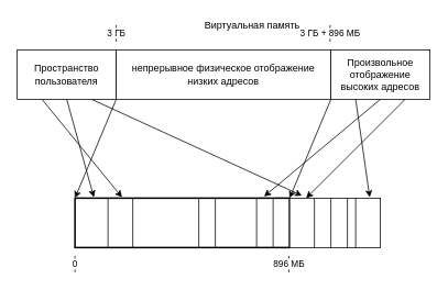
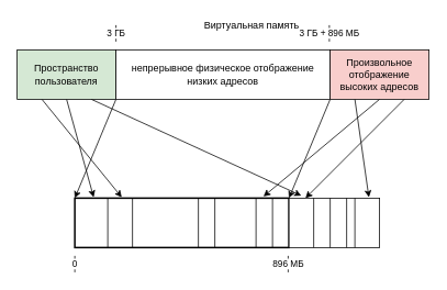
  <mxCell id="0" />
  <mxCell id="1" parent="0" />
  <mxCell id="2" style="edgeStyle=none;rounded=0;orthogonalLoop=1;jettySize=auto;html=1;exitX=0.25;exitY=1;exitDx=0;exitDy=0;entryX=0.219;entryY=-0.017;entryDx=0;entryDy=0;entryPerimeter=0;" edge="1" parent="1" source="5" target="13"><mxGeometry relative="1" as="geometry" /></mxCell>
  <mxCell id="3" style="edgeStyle=none;rounded=0;orthogonalLoop=1;jettySize=auto;html=1;exitX=0.5;exitY=1;exitDx=0;exitDy=0;entryX=0.088;entryY=-0.017;entryDx=0;entryDy=0;entryPerimeter=0;" edge="1" parent="1" source="5" target="13"><mxGeometry relative="1" as="geometry" /></mxCell>
  <mxCell id="4" style="edgeStyle=none;rounded=0;orthogonalLoop=1;jettySize=auto;html=1;exitX=0.75;exitY=1;exitDx=0;exitDy=0;entryX=0.136;entryY=-0.05;entryDx=0;entryDy=0;entryPerimeter=0;" edge="1" parent="1" source="5" target="20"><mxGeometry relative="1" as="geometry" /></mxCell>
- <mxCell id="5" value="Пространство пользователя" style="rounded=0;whiteSpace=wrap;html=1;" vertex="1" parent="1"><mxGeometry x="20" y="60" width="120" height="60" as="geometry" /></mxCell>
+ <mxCell id="5" value="Пространство пользователя" style="rounded=0;whiteSpace=wrap;html=1;fillColor=#d5e8d4;" vertex="1" parent="1"><mxGeometry x="20" y="60" width="120" height="60" as="geometry" /></mxCell>
  <mxCell id="6" style="rounded=0;orthogonalLoop=1;jettySize=auto;html=1;exitX=1;exitY=1;exitDx=0;exitDy=0;entryX=1;entryY=0;entryDx=0;entryDy=0;" edge="1" parent="1" source="8" target="13"><mxGeometry relative="1" as="geometry" /></mxCell>
  <mxCell id="7" style="edgeStyle=none;rounded=0;orthogonalLoop=1;jettySize=auto;html=1;exitX=0;exitY=1;exitDx=0;exitDy=0;entryX=0;entryY=0;entryDx=0;entryDy=0;" edge="1" parent="1" source="8" target="13"><mxGeometry relative="1" as="geometry" /></mxCell>
  <mxCell id="8" value="непрерывное физическое отображение низких адресов" style="rounded=0;whiteSpace=wrap;html=1;" vertex="1" parent="1"><mxGeometry x="140" y="60" width="260" height="60" as="geometry" /></mxCell>
  <mxCell id="9" style="edgeStyle=none;rounded=0;orthogonalLoop=1;jettySize=auto;html=1;exitX=0.75;exitY=1;exitDx=0;exitDy=0;entryX=0.182;entryY=0;entryDx=0;entryDy=0;entryPerimeter=0;" edge="1" parent="1" source="12" target="20"><mxGeometry relative="1" as="geometry" /></mxCell>
  <mxCell id="10" style="edgeStyle=none;rounded=0;orthogonalLoop=1;jettySize=auto;html=1;exitX=0.5;exitY=1;exitDx=0;exitDy=0;entryX=0.881;entryY=-0.033;entryDx=0;entryDy=0;entryPerimeter=0;" edge="1" parent="1" source="12" target="13"><mxGeometry relative="1" as="geometry" /></mxCell>
  <mxCell id="11" style="edgeStyle=none;rounded=0;orthogonalLoop=1;jettySize=auto;html=1;exitX=0.25;exitY=1;exitDx=0;exitDy=0;entryX=0.882;entryY=-0.017;entryDx=0;entryDy=0;entryPerimeter=0;" edge="1" parent="1" source="12" target="20"><mxGeometry relative="1" as="geometry" /></mxCell>
- <mxCell id="12" value="Произвольное отображение высоких адресов" style="rounded=0;whiteSpace=wrap;html=1;" vertex="1" parent="1"><mxGeometry x="400" y="60" width="120" height="60" as="geometry" /></mxCell>
+ <mxCell id="12" value="Произвольное отображение высоких адресов" style="rounded=0;whiteSpace=wrap;html=1;fillColor=#f8cecc;" vertex="1" parent="1"><mxGeometry x="400" y="60" width="120" height="60" as="geometry" /></mxCell>
  <mxCell id="13" value="" style="rounded=0;whiteSpace=wrap;html=1;strokeWidth=2;" vertex="1" parent="1"><mxGeometry x="90" y="240" width="260" height="60" as="geometry" /></mxCell>
  <mxCell id="14" value="" style="endArrow=none;html=1;" edge="1" parent="1"><mxGeometry width="50" height="50" relative="1" as="geometry"><mxPoint x="130" y="300" as="sourcePoint" /><mxPoint x="130" y="240" as="targetPoint" /></mxGeometry></mxCell>
  <mxCell id="15" value="" style="endArrow=none;html=1;" edge="1" parent="1"><mxGeometry width="50" height="50" relative="1" as="geometry"><mxPoint x="160" y="300" as="sourcePoint" /><mxPoint x="160" y="240" as="targetPoint" /></mxGeometry></mxCell>
  <mxCell id="16" value="" style="endArrow=none;html=1;" edge="1" parent="1"><mxGeometry width="50" height="50" relative="1" as="geometry"><mxPoint x="330" y="300" as="sourcePoint" /><mxPoint x="330" y="240" as="targetPoint" /></mxGeometry></mxCell>
  <mxCell id="17" value="" style="endArrow=none;html=1;" edge="1" parent="1"><mxGeometry width="50" height="50" relative="1" as="geometry"><mxPoint x="310" y="300" as="sourcePoint" /><mxPoint x="310" y="240" as="targetPoint" /></mxGeometry></mxCell>
  <mxCell id="18" value="" style="endArrow=none;html=1;" edge="1" parent="1"><mxGeometry width="50" height="50" relative="1" as="geometry"><mxPoint x="260" y="300" as="sourcePoint" /><mxPoint x="260" y="240" as="targetPoint" /></mxGeometry></mxCell>
  <mxCell id="19" value="" style="endArrow=none;html=1;" edge="1" parent="1"><mxGeometry width="50" height="50" relative="1" as="geometry"><mxPoint x="240" y="300" as="sourcePoint" /><mxPoint x="240" y="240" as="targetPoint" /></mxGeometry></mxCell>
  <mxCell id="20" value="" style="rounded=0;whiteSpace=wrap;html=1;strokeWidth=1;gradientColor=none;" vertex="1" parent="1"><mxGeometry x="350" y="240" width="110" height="60" as="geometry" /></mxCell>
  <mxCell id="21" value="" style="endArrow=none;html=1;" edge="1" parent="1"><mxGeometry width="50" height="50" relative="1" as="geometry"><mxPoint x="380" y="300" as="sourcePoint" /><mxPoint x="380" y="240" as="targetPoint" /></mxGeometry></mxCell>
  <mxCell id="22" value="" style="endArrow=none;html=1;" edge="1" parent="1"><mxGeometry width="50" height="50" relative="1" as="geometry"><mxPoint x="400" y="300" as="sourcePoint" /><mxPoint x="400" y="240" as="targetPoint" /></mxGeometry></mxCell>
  <mxCell id="23" value="" style="endArrow=none;html=1;" edge="1" parent="1"><mxGeometry width="50" height="50" relative="1" as="geometry"><mxPoint x="420" y="300" as="sourcePoint" /><mxPoint x="420" y="240" as="targetPoint" /></mxGeometry></mxCell>
  <mxCell id="24" value="" style="endArrow=none;html=1;" edge="1" parent="1"><mxGeometry width="50" height="50" relative="1" as="geometry"><mxPoint x="430" y="300" as="sourcePoint" /><mxPoint x="430" y="240" as="targetPoint" /></mxGeometry></mxCell>
  <mxCell id="25" value="0" style="endArrow=none;html=1;" edge="1" parent="1"><mxGeometry width="50" height="50" relative="1" as="geometry"><mxPoint x="90" y="330" as="sourcePoint" /><mxPoint x="90" y="310" as="targetPoint" /></mxGeometry></mxCell>
  <mxCell id="26" value="896 МБ" style="endArrow=none;html=1;" edge="1" parent="1"><mxGeometry width="50" height="50" relative="1" as="geometry"><mxPoint x="349" y="330" as="sourcePoint" /><mxPoint x="349" y="310" as="targetPoint" /></mxGeometry></mxCell>
  <mxCell id="27" value="3 ГБ + 896 МБ" style="endArrow=none;html=1;" edge="1" parent="1"><mxGeometry width="50" height="50" relative="1" as="geometry"><mxPoint x="399" y="50" as="sourcePoint" /><mxPoint x="399" y="30" as="targetPoint" /></mxGeometry></mxCell>
  <mxCell id="28" value="3 ГБ" style="endArrow=none;html=1;" edge="1" parent="1"><mxGeometry width="50" height="50" relative="1" as="geometry"><mxPoint x="140" y="50" as="sourcePoint" /><mxPoint x="140" y="30" as="targetPoint" /></mxGeometry></mxCell>
  <mxCell id="29" value="Виртуальная память" style="text;html=1;strokeColor=none;fillColor=none;align=center;verticalAlign=middle;whiteSpace=wrap;rounded=0;" vertex="1" parent="1"><mxGeometry x="245" y="20" width="120" height="20" as="geometry" /></mxCell>
